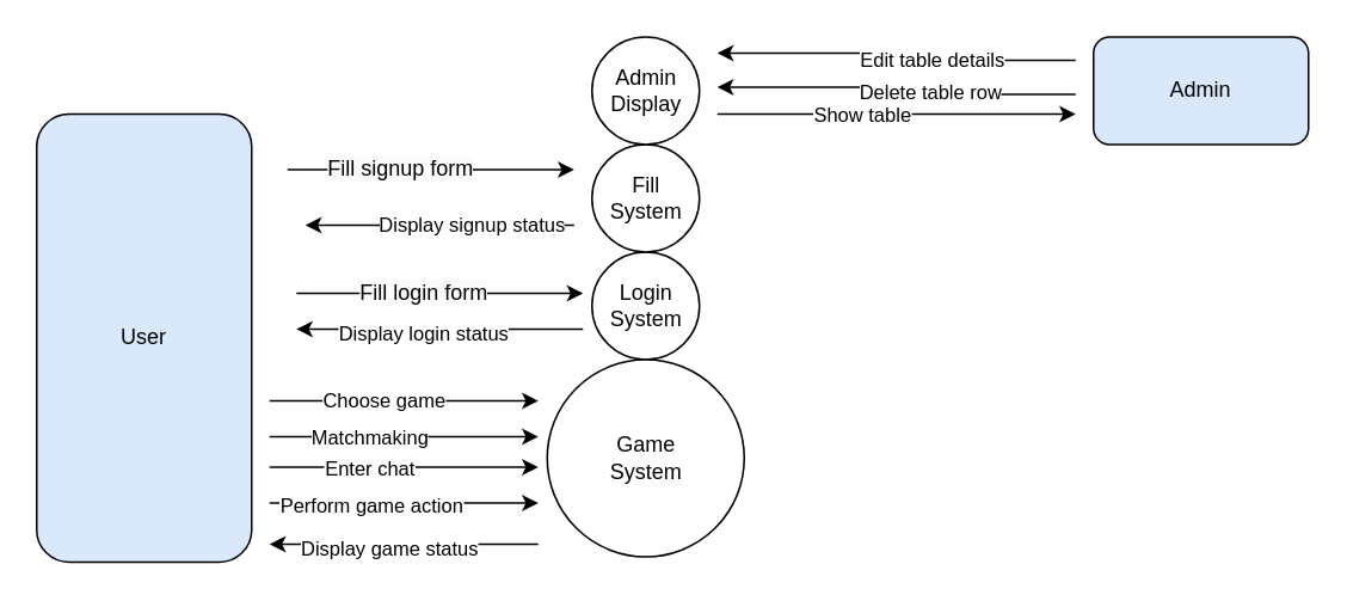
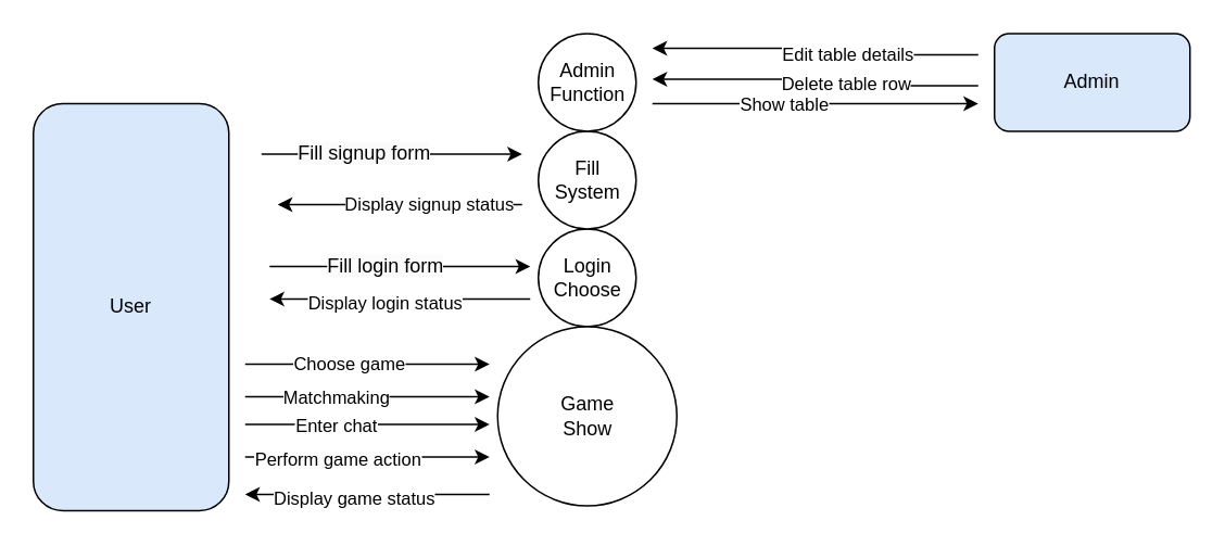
  <mxCell id="0" />
  <mxCell id="1" parent="0" />
  <mxCell id="2" style="edgeStyle=orthogonalEdgeStyle;rounded=0;orthogonalLoop=1;jettySize=auto;html=1;" edge="1" parent="1"><mxGeometry relative="1" as="geometry"><mxPoint x="160" y="94" as="sourcePoint" /><mxPoint x="320" y="94" as="targetPoint" /></mxGeometry></mxCell>
  <mxCell id="3" value="&lt;span style=&quot;font-size: 12px; background-color: rgb(251, 251, 251);&quot;&gt;Fill signup form&lt;/span&gt;" style="edgeLabel;html=1;align=center;verticalAlign=middle;resizable=0;points=[];" vertex="1" connectable="0" parent="2"><mxGeometry x="-0.227" y="1" relative="1" as="geometry"><mxPoint as="offset" /></mxGeometry></mxCell>
  <mxCell id="4" style="edgeStyle=orthogonalEdgeStyle;rounded=0;orthogonalLoop=1;jettySize=auto;html=1;" edge="1" parent="1"><mxGeometry relative="1" as="geometry"><mxPoint x="165" y="163" as="sourcePoint" /><mxPoint x="325" y="163" as="targetPoint" /></mxGeometry></mxCell>
  <mxCell id="5" value="&lt;span style=&quot;font-size: 12px; background-color: rgb(251, 251, 251);&quot;&gt;Fill login form&lt;/span&gt;" style="edgeLabel;html=1;align=center;verticalAlign=middle;resizable=0;points=[];" vertex="1" connectable="0" parent="4"><mxGeometry x="-0.128" y="1" relative="1" as="geometry"><mxPoint as="offset" /></mxGeometry></mxCell>
  <mxCell id="6" style="edgeStyle=orthogonalEdgeStyle;rounded=0;orthogonalLoop=1;jettySize=auto;html=1;" edge="1" parent="1"><mxGeometry relative="1" as="geometry"><mxPoint x="150" y="223" as="sourcePoint" /><mxPoint x="300" y="223.03" as="targetPoint" /></mxGeometry></mxCell>
  <mxCell id="7" value="Choose game" style="edgeLabel;html=1;align=center;verticalAlign=middle;resizable=0;points=[];" vertex="1" connectable="0" parent="6"><mxGeometry x="-0.16" y="1" relative="1" as="geometry"><mxPoint as="offset" /></mxGeometry></mxCell>
  <mxCell id="8" style="edgeStyle=orthogonalEdgeStyle;rounded=0;orthogonalLoop=1;jettySize=auto;html=1;" edge="1" parent="1"><mxGeometry relative="1" as="geometry"><mxPoint x="150" y="242.97" as="sourcePoint" /><mxPoint x="300" y="243" as="targetPoint" /><Array as="points"><mxPoint x="280" y="243" /><mxPoint x="280" y="243" /></Array></mxGeometry></mxCell>
  <mxCell id="9" value="Matchmaking" style="edgeLabel;html=1;align=center;verticalAlign=middle;resizable=0;points=[];" vertex="1" connectable="0" parent="8"><mxGeometry x="-0.26" y="-1" relative="1" as="geometry"><mxPoint as="offset" /></mxGeometry></mxCell>
  <mxCell id="10" value="User" style="rounded=1;whiteSpace=wrap;html=1;fillColor=#dae8fc;" vertex="1" parent="1"><mxGeometry x="20" y="63" width="120" height="250" as="geometry" /></mxCell>
  <mxCell id="11" style="edgeStyle=orthogonalEdgeStyle;rounded=0;orthogonalLoop=1;jettySize=auto;html=1;" edge="1" parent="1"><mxGeometry relative="1" as="geometry"><mxPoint x="325" y="183" as="sourcePoint" /><mxPoint x="165" y="183" as="targetPoint" /></mxGeometry></mxCell>
  <mxCell id="12" value="Display login status" style="edgeLabel;html=1;align=center;verticalAlign=middle;resizable=0;points=[];" vertex="1" connectable="0" parent="11"><mxGeometry x="0.126" y="2" relative="1" as="geometry"><mxPoint as="offset" /></mxGeometry></mxCell>
- <mxCell id="13" value="Login&lt;br&gt;System" style="shape=ellipse;html=1;dashed=0;whitespace=wrap;aspect=fixed;perimeter=ellipsePerimeter;" vertex="1" parent="1"><mxGeometry x="330" y="140" width="60" height="60" as="geometry" /></mxCell>
+ <mxCell id="13" value="Login&lt;br&gt;Choose" style="shape=ellipse;html=1;dashed=0;whitespace=wrap;aspect=fixed;perimeter=ellipsePerimeter;" vertex="1" parent="1"><mxGeometry x="330" y="140" width="60" height="60" as="geometry" /></mxCell>
  <mxCell id="14" style="edgeStyle=orthogonalEdgeStyle;rounded=0;orthogonalLoop=1;jettySize=auto;html=1;" edge="1" parent="1"><mxGeometry relative="1" as="geometry"><mxPoint x="600" y="33" as="sourcePoint" /><mxPoint x="400" y="29" as="targetPoint" /><Array as="points"><mxPoint x="500" y="33" /><mxPoint x="500" y="29" /></Array></mxGeometry></mxCell>
  <mxCell id="15" value="Edit table details" style="edgeLabel;html=1;align=center;verticalAlign=middle;resizable=0;points=[];" vertex="1" connectable="0" parent="14"><mxGeometry x="-0.206" y="-1" relative="1" as="geometry"><mxPoint as="offset" /></mxGeometry></mxCell>
  <mxCell id="16" value="Admin" style="rounded=1;whiteSpace=wrap;html=1;fillColor=#dae8fc;" vertex="1" parent="1"><mxGeometry x="610" y="20" width="120" height="60" as="geometry" /></mxCell>
  <mxCell id="17" style="edgeStyle=orthogonalEdgeStyle;rounded=0;orthogonalLoop=1;jettySize=auto;html=1;" edge="1" parent="1"><mxGeometry relative="1" as="geometry"><mxPoint x="320" y="125" as="sourcePoint" /><mxPoint x="170" y="125" as="targetPoint" /></mxGeometry></mxCell>
  <mxCell id="18" value="Display signup status" style="edgeLabel;html=1;align=center;verticalAlign=middle;resizable=0;points=[];" vertex="1" connectable="0" parent="17"><mxGeometry x="-0.229" y="-1" relative="1" as="geometry"><mxPoint as="offset" /></mxGeometry></mxCell>
  <mxCell id="19" value="Fill&lt;br&gt;System" style="shape=ellipse;html=1;dashed=0;whitespace=wrap;aspect=fixed;perimeter=ellipsePerimeter;" vertex="1" parent="1"><mxGeometry x="330" y="80" width="60" height="60" as="geometry" /></mxCell>
- <mxCell id="20" value="Game&lt;br&gt;System" style="shape=ellipse;html=1;dashed=0;whitespace=wrap;aspect=fixed;perimeter=ellipsePerimeter;" vertex="1" parent="1"><mxGeometry x="305" y="200" width="110" height="110" as="geometry" /></mxCell>
+ <mxCell id="20" value="Game&lt;br&gt;Show" style="shape=ellipse;html=1;dashed=0;whitespace=wrap;aspect=fixed;perimeter=ellipsePerimeter;" vertex="1" parent="1"><mxGeometry x="305" y="200" width="110" height="110" as="geometry" /></mxCell>
  <mxCell id="21" style="edgeStyle=orthogonalEdgeStyle;rounded=0;orthogonalLoop=1;jettySize=auto;html=1;" edge="1" parent="1"><mxGeometry relative="1" as="geometry"><mxPoint x="150" y="259.97" as="sourcePoint" /><mxPoint x="300" y="260" as="targetPoint" /><Array as="points"><mxPoint x="280" y="260" /><mxPoint x="280" y="260" /></Array></mxGeometry></mxCell>
  <mxCell id="22" value="Enter chat" style="edgeLabel;html=1;align=center;verticalAlign=middle;resizable=0;points=[];" vertex="1" connectable="0" parent="21"><mxGeometry x="-0.26" y="-1" relative="1" as="geometry"><mxPoint as="offset" /></mxGeometry></mxCell>
  <mxCell id="23" style="edgeStyle=orthogonalEdgeStyle;rounded=0;orthogonalLoop=1;jettySize=auto;html=1;" edge="1" parent="1"><mxGeometry relative="1" as="geometry"><mxPoint x="150" y="280" as="sourcePoint" /><mxPoint x="300" y="280" as="targetPoint" /><Array as="points"><mxPoint x="290" y="280" /><mxPoint x="290" y="280" /></Array></mxGeometry></mxCell>
  <mxCell id="24" value="Perform game action" style="edgeLabel;html=1;align=center;verticalAlign=middle;resizable=0;points=[];" vertex="1" connectable="0" parent="23"><mxGeometry x="-0.26" y="-1" relative="1" as="geometry"><mxPoint as="offset" /></mxGeometry></mxCell>
  <mxCell id="25" style="edgeStyle=orthogonalEdgeStyle;rounded=0;orthogonalLoop=1;jettySize=auto;html=1;" edge="1" parent="1"><mxGeometry relative="1" as="geometry"><mxPoint x="400" y="63" as="sourcePoint" /><mxPoint x="600" y="63" as="targetPoint" /></mxGeometry></mxCell>
  <mxCell id="26" value="Show table" style="edgeLabel;html=1;align=center;verticalAlign=middle;resizable=0;points=[];" vertex="1" connectable="0" parent="25"><mxGeometry x="-0.196" relative="1" as="geometry"><mxPoint as="offset" /></mxGeometry></mxCell>
- <mxCell id="27" value="Admin&lt;br&gt;Display" style="shape=ellipse;html=1;dashed=0;whitespace=wrap;aspect=fixed;perimeter=ellipsePerimeter;" vertex="1" parent="1"><mxGeometry x="330" y="20" width="60" height="60" as="geometry" /></mxCell>
+ <mxCell id="27" value="Admin&lt;br&gt;Function" style="shape=ellipse;html=1;dashed=0;whitespace=wrap;aspect=fixed;perimeter=ellipsePerimeter;" vertex="1" parent="1"><mxGeometry x="330" y="20" width="60" height="60" as="geometry" /></mxCell>
  <mxCell id="28" style="edgeStyle=orthogonalEdgeStyle;rounded=0;orthogonalLoop=1;jettySize=auto;html=1;" edge="1" parent="1"><mxGeometry relative="1" as="geometry"><mxPoint x="600" y="51.99" as="sourcePoint" /><mxPoint x="400" y="47.99" as="targetPoint" /><Array as="points"><mxPoint x="500" y="51.99" /><mxPoint x="500" y="47.99" /></Array></mxGeometry></mxCell>
  <mxCell id="29" value="Delete table row" style="edgeLabel;html=1;align=center;verticalAlign=middle;resizable=0;points=[];" vertex="1" connectable="0" parent="28"><mxGeometry x="-0.206" y="-1" relative="1" as="geometry"><mxPoint as="offset" /></mxGeometry></mxCell>
  <mxCell id="30" style="edgeStyle=orthogonalEdgeStyle;rounded=0;orthogonalLoop=1;jettySize=auto;html=1;" edge="1" parent="1"><mxGeometry relative="1" as="geometry"><mxPoint x="300" y="303" as="sourcePoint" /><mxPoint x="150" y="303" as="targetPoint" /></mxGeometry></mxCell>
  <mxCell id="31" value="Display game status" style="edgeLabel;html=1;align=center;verticalAlign=middle;resizable=0;points=[];" vertex="1" connectable="0" parent="30"><mxGeometry x="0.126" y="2" relative="1" as="geometry"><mxPoint as="offset" /></mxGeometry></mxCell>
